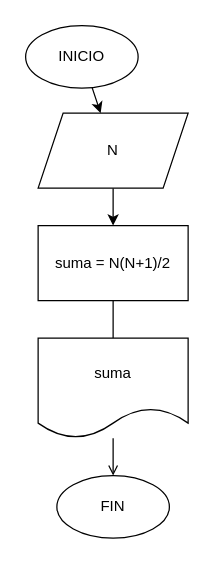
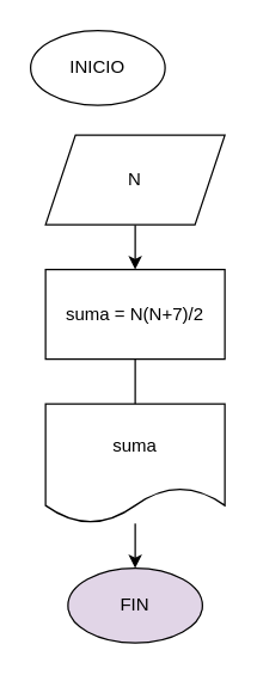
  <mxCell id="0" />
  <mxCell id="1" parent="0" />
- <mxCell id="2" value="" style="edgeStyle=none;html=1;" edge="1" parent="1" source="3" target="5"><mxGeometry relative="1" as="geometry" /></mxCell>
  <mxCell id="3" value="INICIO" style="ellipse;whiteSpace=wrap;html=1;" vertex="1" parent="1"><mxGeometry x="20" y="20" width="90" height="50" as="geometry" /></mxCell>
  <mxCell id="4" value="" style="edgeStyle=none;html=1;" edge="1" parent="1" source="5" target="7"><mxGeometry relative="1" as="geometry" /></mxCell>
  <mxCell id="5" value="N" style="shape=parallelogram;perimeter=parallelogramPerimeter;whiteSpace=wrap;html=1;fixedSize=1;" vertex="1" parent="1"><mxGeometry x="30" y="90" width="120" height="60" as="geometry" /></mxCell>
  <mxCell id="6" value="" style="edgeStyle=none;html=1;endArrow=none;" edge="1" parent="1" source="7" target="9"><mxGeometry relative="1" as="geometry" /></mxCell>
- <mxCell id="7" value="suma = N(N+1)/2" style="whiteSpace=wrap;html=1;" vertex="1" parent="1"><mxGeometry x="30" y="180" width="120" height="60" as="geometry" /></mxCell>
- <mxCell id="8" style="edgeStyle=none;html=1;endArrow=open;" edge="1" parent="1" source="9" target="10"><mxGeometry relative="1" as="geometry" /></mxCell>
+ <mxCell id="7" value="suma = N(N+7)/2" style="whiteSpace=wrap;html=1;" vertex="1" parent="1"><mxGeometry x="30" y="180" width="120" height="60" as="geometry" /></mxCell>
+ <mxCell id="8" style="edgeStyle=none;html=1;" edge="1" parent="1" source="9" target="10"><mxGeometry relative="1" as="geometry" /></mxCell>
  <mxCell id="9" value="suma" style="shape=document;whiteSpace=wrap;html=1;boundedLbl=1;" vertex="1" parent="1"><mxGeometry x="30" y="270" width="120" height="80" as="geometry" /></mxCell>
- <mxCell id="10" value="FIN" style="ellipse;whiteSpace=wrap;html=1;" vertex="1" parent="1"><mxGeometry x="45" y="380" width="90" height="50" as="geometry" /></mxCell>
+ <mxCell id="10" value="FIN" style="ellipse;whiteSpace=wrap;html=1;fillColor=#e1d5e7;" vertex="1" parent="1"><mxGeometry x="45" y="380" width="90" height="50" as="geometry" /></mxCell>
